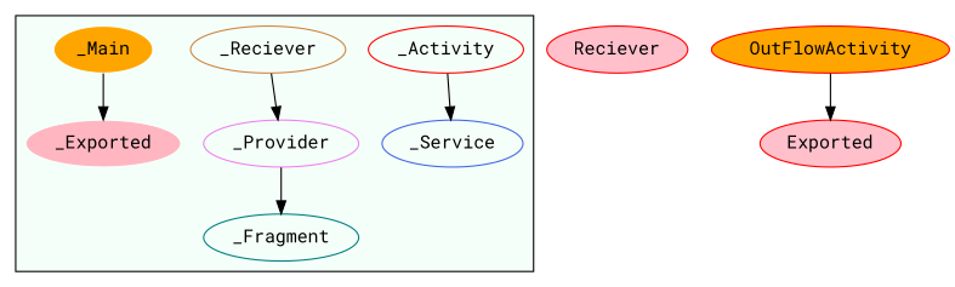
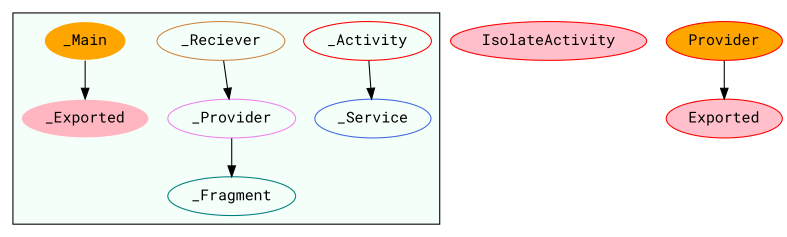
  digraph {
    fontname="Roboto Mono"
    node [color=red fontname="Roboto Mono"]
    edge [fontname="Roboto Mono"]
    _Activity
    _Service [color=royalblue]
    _Reciever [color=peru]
    _Provider [color=violet]
    _Fragment [color=teal]
    _Main [color=mintcream fillcolor=orange style=filled]
    _Exported [color=mintcream fillcolor=lightpink style=filled]
-   IsolateActivity [fillcolor=pink style=filled label=Reciever]
-   OutFlowActivity [fillcolor=orange style=filled]
+   IsolateActivity [fillcolor=pink style=filled]
+   OutFlowActivity [fillcolor=orange style=filled label=Provider]
    n10 [fillcolor=pink label=Exported style=filled]
    subgraph cluster_1 {
      bgcolor=mintcream
      _Activity
      _Service
      _Reciever
      _Provider
      _Fragment
      _Main
      _Exported
    }
    _Activity -> _Service
    _Reciever -> _Provider
    _Provider -> _Fragment
    _Main -> _Exported
    OutFlowActivity -> n10
  }
